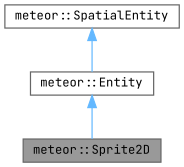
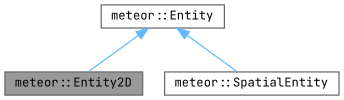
  digraph {
    fontname="JetBrains Mono"
    node [color=gray40 fillcolor=white fontname="JetBrains Mono" fontsize=10 shape=box style=filled]
    edge [color=steelblue1 dir=back fontname="JetBrains Mono" fontsize=10 labelfontname=Helvetica labelfontsize=10 style=solid]
-   n1 [fillcolor=grey60 fontcolor=black height=0.2 label="meteor::Sprite2D" width=0.4]
+   n1 [fillcolor=grey60 fontcolor=black height=0.2 label="meteor::Entity2D" width=0.4]
    n2 [height=0.2 label="meteor::SpatialEntity" width=0.4]
    n3 [height=0.2 label="meteor::Entity" width=0.4]
    n3 -> n1
-   n2 -> n3
+   n3 -> n2
  }
